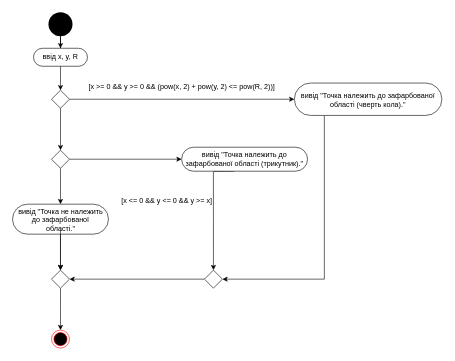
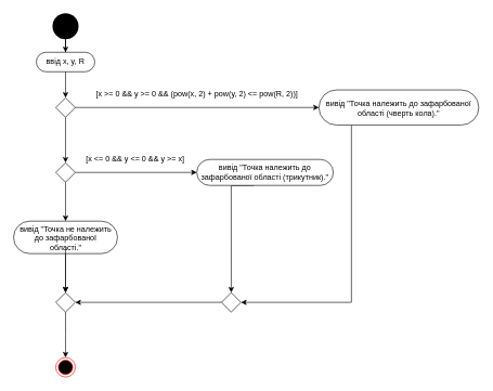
  <mxCell id="0" />
  <mxCell id="1" parent="0" />
  <mxCell id="2" style="edgeStyle=orthogonalEdgeStyle;rounded=0;orthogonalLoop=1;jettySize=auto;html=1;entryX=0.5;entryY=0;entryDx=0;entryDy=0;" parent="1" source="3" target="6" edge="1"><mxGeometry relative="1" as="geometry" /></mxCell>
  <mxCell id="3" value="" style="ellipse;whiteSpace=wrap;html=1;aspect=fixed;fillColor=#000000;strokeColor=none;" parent="1" vertex="1"><mxGeometry x="80" y="20" width="40" height="40" as="geometry" /></mxCell>
  <mxCell id="4" value="" style="rounded=1;whiteSpace=wrap;html=1;arcSize=50;" parent="1" vertex="1"><mxGeometry x="55" y="80" width="90" height="30" as="geometry" /></mxCell>
  <mxCell id="5" style="edgeStyle=orthogonalEdgeStyle;rounded=0;orthogonalLoop=1;jettySize=auto;html=1;entryX=0.5;entryY=0;entryDx=0;entryDy=0;" parent="1" source="6" target="9" edge="1"><mxGeometry relative="1" as="geometry" /></mxCell>
  <mxCell id="6" value="ввід x, y, R" style="text;html=1;align=center;verticalAlign=middle;whiteSpace=wrap;rounded=0;" parent="1" vertex="1"><mxGeometry x="65" y="80" width="70" height="30" as="geometry" /></mxCell>
  <mxCell id="7" style="edgeStyle=orthogonalEdgeStyle;rounded=0;orthogonalLoop=1;jettySize=auto;html=1;entryX=0;entryY=0.5;entryDx=0;entryDy=0;" parent="1" source="9" target="11" edge="1"><mxGeometry relative="1" as="geometry" /></mxCell>
  <mxCell id="8" style="edgeStyle=orthogonalEdgeStyle;rounded=0;orthogonalLoop=1;jettySize=auto;html=1;entryX=0.5;entryY=0;entryDx=0;entryDy=0;" parent="1" source="9" target="17" edge="1"><mxGeometry relative="1" as="geometry" /></mxCell>
  <mxCell id="9" value="" style="rhombus;whiteSpace=wrap;html=1;" parent="1" vertex="1"><mxGeometry x="85" y="150" width="30" height="30" as="geometry" /></mxCell>
  <mxCell id="10" style="edgeStyle=orthogonalEdgeStyle;rounded=0;orthogonalLoop=1;jettySize=auto;html=1;entryX=1;entryY=0.5;entryDx=0;entryDy=0;" parent="1" source="11" target="28" edge="1"><mxGeometry relative="1" as="geometry"><mxPoint x="410" y="460" as="targetPoint" /><Array as="points"><mxPoint x="540" y="465" /></Array></mxGeometry></mxCell>
  <mxCell id="11" value="" style="rounded=1;whiteSpace=wrap;html=1;arcSize=50;" parent="1" vertex="1"><mxGeometry x="490" y="138" width="246" height="54" as="geometry" /></mxCell>
  <mxCell id="12" value="[x &amp;gt;= 0 &amp;amp;&amp;amp; y &amp;gt;= 0 &amp;amp;&amp;amp; (pow(x, 2) + pow(y, 2) &amp;lt;= pow(R, 2))]" style="text;html=1;align=center;verticalAlign=middle;whiteSpace=wrap;rounded=0;" parent="1" vertex="1"><mxGeometry x="145" y="130" width="315" height="30" as="geometry" /></mxCell>
- <mxCell id="13" value="[x &amp;lt;= 0 &amp;amp;&amp;amp; y &amp;lt;= 0 &amp;amp;&amp;amp; y &amp;gt;= x]" style="text;html=1;align=center;verticalAlign=middle;whiteSpace=wrap;rounded=0;" parent="1" vertex="1"><mxGeometry x="200" y="320" width="155" height="30" as="geometry" /></mxCell>
+ <mxCell id="13" value="[x &amp;lt;= 0 &amp;amp;&amp;amp; y &amp;lt;= 0 &amp;amp;&amp;amp; y &amp;gt;= x]" style="text;html=1;align=center;verticalAlign=middle;whiteSpace=wrap;rounded=0;" parent="1" vertex="1"><mxGeometry x="130" y="230" width="155" height="30" as="geometry" /></mxCell>
  <mxCell id="14" value="вивід&amp;nbsp;&quot;Точка належить до зафарбованої області (чверть кола).&quot;" style="text;html=1;align=center;verticalAlign=middle;whiteSpace=wrap;rounded=0;" parent="1" vertex="1"><mxGeometry x="493" y="137" width="240" height="60" as="geometry" /></mxCell>
  <mxCell id="15" style="edgeStyle=orthogonalEdgeStyle;rounded=0;orthogonalLoop=1;jettySize=auto;html=1;entryX=0;entryY=0.5;entryDx=0;entryDy=0;" parent="1" source="17" target="19" edge="1"><mxGeometry relative="1" as="geometry" /></mxCell>
  <mxCell id="16" style="edgeStyle=orthogonalEdgeStyle;rounded=0;orthogonalLoop=1;jettySize=auto;html=1;" parent="1" source="17" target="22" edge="1"><mxGeometry relative="1" as="geometry" /></mxCell>
  <mxCell id="17" value="" style="rhombus;whiteSpace=wrap;html=1;" parent="1" vertex="1"><mxGeometry x="85" y="250" width="30" height="30" as="geometry" /></mxCell>
  <mxCell id="18" style="edgeStyle=orthogonalEdgeStyle;rounded=0;orthogonalLoop=1;jettySize=auto;html=1;entryX=0.5;entryY=0;entryDx=0;entryDy=0;" parent="1" target="28" edge="1"><mxGeometry relative="1" as="geometry"><mxPoint x="389.996" y="285" as="sourcePoint" /></mxGeometry></mxCell>
  <mxCell id="19" value="" style="rounded=1;whiteSpace=wrap;html=1;arcSize=50;" parent="1" vertex="1"><mxGeometry x="302" y="245" width="210" height="40" as="geometry" /></mxCell>
  <mxCell id="20" value="вивід &quot;Точка належить до зафарбованої області (трикутник).&quot;" style="text;html=1;align=center;verticalAlign=middle;whiteSpace=wrap;rounded=0;" parent="1" vertex="1"><mxGeometry x="302" y="254.5" width="209.97" height="20" as="geometry" /></mxCell>
  <mxCell id="21" style="edgeStyle=orthogonalEdgeStyle;rounded=0;orthogonalLoop=1;jettySize=auto;html=1;entryX=0.5;entryY=0;entryDx=0;entryDy=0;" parent="1" source="22" target="26" edge="1"><mxGeometry relative="1" as="geometry" /></mxCell>
  <mxCell id="22" value="" style="rounded=1;whiteSpace=wrap;html=1;arcSize=50;" parent="1" vertex="1"><mxGeometry x="20" y="340" width="160" height="50" as="geometry" /></mxCell>
  <mxCell id="23" value="" style="edgeStyle=orthogonalEdgeStyle;rounded=0;orthogonalLoop=1;jettySize=auto;html=1;" parent="1" source="24" target="26" edge="1"><mxGeometry relative="1" as="geometry" /></mxCell>
  <mxCell id="24" value="вивід&amp;nbsp;&quot;Точка не належить до зафарбованої області.&quot;" style="text;html=1;align=center;verticalAlign=middle;whiteSpace=wrap;rounded=0;" parent="1" vertex="1"><mxGeometry x="25.5" y="352" width="149" height="30" as="geometry" /></mxCell>
  <mxCell id="25" style="edgeStyle=orthogonalEdgeStyle;rounded=0;orthogonalLoop=1;jettySize=auto;html=1;entryX=0.5;entryY=0;entryDx=0;entryDy=0;" parent="1" source="26" edge="1"><mxGeometry relative="1" as="geometry"><mxPoint x="100" y="550" as="targetPoint" /></mxGeometry></mxCell>
  <mxCell id="26" value="" style="rhombus;whiteSpace=wrap;html=1;" parent="1" vertex="1"><mxGeometry x="85" y="450" width="30" height="30" as="geometry" /></mxCell>
  <mxCell id="27" style="edgeStyle=orthogonalEdgeStyle;rounded=0;orthogonalLoop=1;jettySize=auto;html=1;entryX=1;entryY=0.5;entryDx=0;entryDy=0;" edge="1" parent="1" source="28" target="26"><mxGeometry relative="1" as="geometry" /></mxCell>
  <mxCell id="28" value="" style="rhombus;whiteSpace=wrap;html=1;" parent="1" vertex="1"><mxGeometry x="340.03" y="450" width="30" height="30" as="geometry" /></mxCell>
  <mxCell id="29" value="" style="ellipse;html=1;shape=endState;fillColor=#000000;strokeColor=#ff0000;" parent="1" vertex="1"><mxGeometry x="85" y="550" width="30" height="30" as="geometry" /></mxCell>
